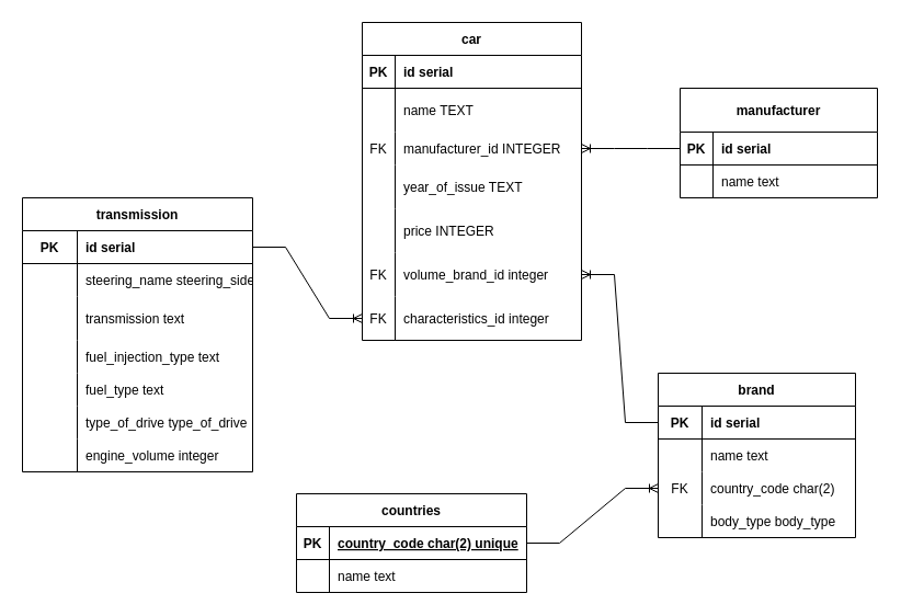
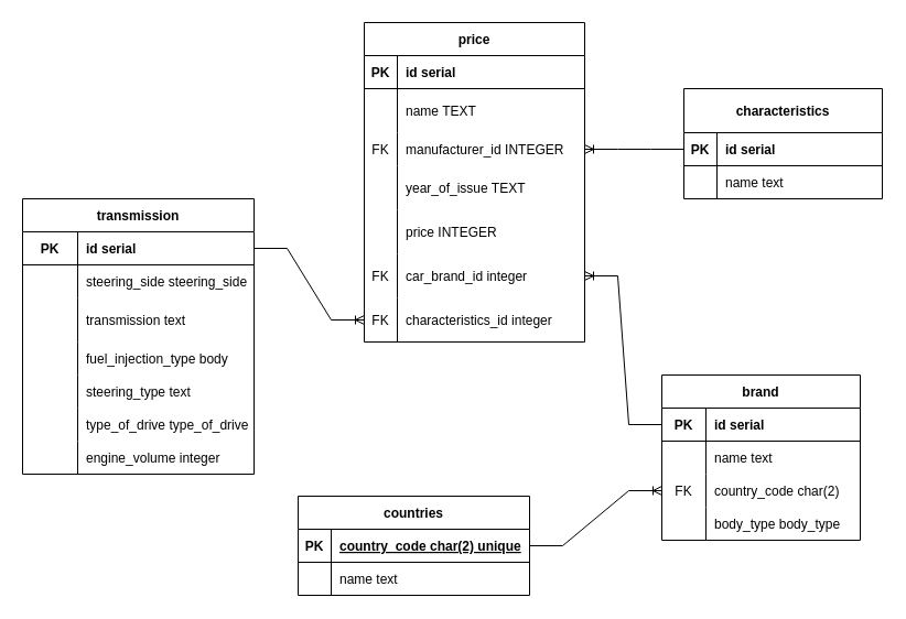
  <mxCell id="0" />
  <mxCell id="1" parent="0" />
- <mxCell id="2" value="car" style="shape=table;startSize=30;container=1;collapsible=1;childLayout=tableLayout;fixedRows=1;rowLines=0;fontStyle=1;align=center;resizeLast=1;" parent="1" vertex="1"><mxGeometry x="330" y="20" width="200" height="290" as="geometry" /></mxCell>
+ <mxCell id="2" value="price" style="shape=table;startSize=30;container=1;collapsible=1;childLayout=tableLayout;fixedRows=1;rowLines=0;fontStyle=1;align=center;resizeLast=1;" parent="1" vertex="1"><mxGeometry x="330" y="20" width="200" height="290" as="geometry" /></mxCell>
  <mxCell id="3" value="" style="shape=tableRow;horizontal=0;startSize=0;swimlaneHead=0;swimlaneBody=0;fillColor=none;collapsible=0;dropTarget=0;points=[[0,0.5],[1,0.5]];portConstraint=eastwest;top=0;left=0;right=0;bottom=1;" parent="2" vertex="1"><mxGeometry y="30" width="200" height="30" as="geometry" /></mxCell>
  <mxCell id="4" value="PK" style="shape=partialRectangle;connectable=0;fillColor=none;top=0;left=0;bottom=0;right=0;fontStyle=1;overflow=hidden;" parent="3" vertex="1"><mxGeometry width="30" height="30" as="geometry"><mxRectangle width="30" height="30" as="alternateBounds" /></mxGeometry></mxCell>
  <mxCell id="5" value="id serial" style="shape=partialRectangle;connectable=0;fillColor=none;top=0;left=0;bottom=0;right=0;align=left;spacingLeft=6;fontStyle=1;overflow=hidden;" parent="3" vertex="1"><mxGeometry x="30" width="170" height="30" as="geometry"><mxRectangle width="170" height="30" as="alternateBounds" /></mxGeometry></mxCell>
  <mxCell id="6" value="" style="shape=tableRow;horizontal=0;startSize=0;swimlaneHead=0;swimlaneBody=0;fillColor=none;collapsible=0;dropTarget=0;points=[[0,0.5],[1,0.5]];portConstraint=eastwest;top=0;left=0;right=0;bottom=0;" parent="2" vertex="1"><mxGeometry y="60" width="200" height="40" as="geometry" /></mxCell>
  <mxCell id="7" value="" style="shape=partialRectangle;connectable=0;fillColor=none;top=0;left=0;bottom=0;right=0;editable=1;overflow=hidden;" parent="6" vertex="1"><mxGeometry width="30" height="40" as="geometry"><mxRectangle width="30" height="40" as="alternateBounds" /></mxGeometry></mxCell>
  <mxCell id="8" value="name TEXT" style="shape=partialRectangle;connectable=0;fillColor=none;top=0;left=0;bottom=0;right=0;align=left;spacingLeft=6;overflow=hidden;" parent="6" vertex="1"><mxGeometry x="30" width="170" height="40" as="geometry"><mxRectangle width="170" height="40" as="alternateBounds" /></mxGeometry></mxCell>
  <mxCell id="9" value="" style="shape=tableRow;horizontal=0;startSize=0;swimlaneHead=0;swimlaneBody=0;fillColor=none;collapsible=0;dropTarget=0;points=[[0,0.5],[1,0.5]];portConstraint=eastwest;top=0;left=0;right=0;bottom=0;" parent="2" vertex="1"><mxGeometry y="100" width="200" height="30" as="geometry" /></mxCell>
  <mxCell id="10" value="FK" style="shape=partialRectangle;connectable=0;fillColor=none;top=0;left=0;bottom=0;right=0;editable=1;overflow=hidden;" parent="9" vertex="1"><mxGeometry width="30" height="30" as="geometry"><mxRectangle width="30" height="30" as="alternateBounds" /></mxGeometry></mxCell>
  <mxCell id="11" value="manufacturer_id INTEGER" style="shape=partialRectangle;connectable=0;fillColor=none;top=0;left=0;bottom=0;right=0;align=left;spacingLeft=6;overflow=hidden;" parent="9" vertex="1"><mxGeometry x="30" width="170" height="30" as="geometry"><mxRectangle width="170" height="30" as="alternateBounds" /></mxGeometry></mxCell>
  <mxCell id="12" value="" style="shape=tableRow;horizontal=0;startSize=0;swimlaneHead=0;swimlaneBody=0;fillColor=none;collapsible=0;dropTarget=0;points=[[0,0.5],[1,0.5]];portConstraint=eastwest;top=0;left=0;right=0;bottom=0;" parent="2" vertex="1"><mxGeometry y="130" width="200" height="40" as="geometry" /></mxCell>
  <mxCell id="13" value="" style="shape=partialRectangle;connectable=0;fillColor=none;top=0;left=0;bottom=0;right=0;editable=1;overflow=hidden;" parent="12" vertex="1"><mxGeometry width="30" height="40" as="geometry"><mxRectangle width="30" height="40" as="alternateBounds" /></mxGeometry></mxCell>
  <mxCell id="14" value="year_of_issue TEXT" style="shape=partialRectangle;connectable=0;fillColor=none;top=0;left=0;bottom=0;right=0;align=left;spacingLeft=6;overflow=hidden;" parent="12" vertex="1"><mxGeometry x="30" width="170" height="40" as="geometry"><mxRectangle width="170" height="40" as="alternateBounds" /></mxGeometry></mxCell>
  <mxCell id="15" style="shape=tableRow;horizontal=0;startSize=0;swimlaneHead=0;swimlaneBody=0;fillColor=none;collapsible=0;dropTarget=0;points=[[0,0.5],[1,0.5]];portConstraint=eastwest;top=0;left=0;right=0;bottom=0;" parent="2" vertex="1"><mxGeometry y="170" width="200" height="40" as="geometry" /></mxCell>
  <mxCell id="16" style="shape=partialRectangle;connectable=0;fillColor=none;top=0;left=0;bottom=0;right=0;editable=1;overflow=hidden;" parent="15" vertex="1"><mxGeometry width="30" height="40" as="geometry"><mxRectangle width="30" height="40" as="alternateBounds" /></mxGeometry></mxCell>
  <mxCell id="17" value="price INTEGER" style="shape=partialRectangle;connectable=0;fillColor=none;top=0;left=0;bottom=0;right=0;align=left;spacingLeft=6;overflow=hidden;" parent="15" vertex="1"><mxGeometry x="30" width="170" height="40" as="geometry"><mxRectangle width="170" height="40" as="alternateBounds" /></mxGeometry></mxCell>
  <mxCell id="18" style="shape=tableRow;horizontal=0;startSize=0;swimlaneHead=0;swimlaneBody=0;fillColor=none;collapsible=0;dropTarget=0;points=[[0,0.5],[1,0.5]];portConstraint=eastwest;top=0;left=0;right=0;bottom=0;" parent="2" vertex="1"><mxGeometry y="210" width="200" height="40" as="geometry" /></mxCell>
  <mxCell id="19" value="FK" style="shape=partialRectangle;connectable=0;fillColor=none;top=0;left=0;bottom=0;right=0;editable=1;overflow=hidden;" parent="18" vertex="1"><mxGeometry width="30" height="40" as="geometry"><mxRectangle width="30" height="40" as="alternateBounds" /></mxGeometry></mxCell>
- <mxCell id="20" value="volume_brand_id integer" style="shape=partialRectangle;connectable=0;fillColor=none;top=0;left=0;bottom=0;right=0;align=left;spacingLeft=6;overflow=hidden;" parent="18" vertex="1"><mxGeometry x="30" width="170" height="40" as="geometry"><mxRectangle width="170" height="40" as="alternateBounds" /></mxGeometry></mxCell>
+ <mxCell id="20" value="car_brand_id integer" style="shape=partialRectangle;connectable=0;fillColor=none;top=0;left=0;bottom=0;right=0;align=left;spacingLeft=6;overflow=hidden;" parent="18" vertex="1"><mxGeometry x="30" width="170" height="40" as="geometry"><mxRectangle width="170" height="40" as="alternateBounds" /></mxGeometry></mxCell>
  <mxCell id="21" style="shape=tableRow;horizontal=0;startSize=0;swimlaneHead=0;swimlaneBody=0;fillColor=none;collapsible=0;dropTarget=0;points=[[0,0.5],[1,0.5]];portConstraint=eastwest;top=0;left=0;right=0;bottom=0;" parent="2" vertex="1"><mxGeometry y="250" width="200" height="40" as="geometry" /></mxCell>
  <mxCell id="22" value="FK" style="shape=partialRectangle;connectable=0;fillColor=none;top=0;left=0;bottom=0;right=0;editable=1;overflow=hidden;" parent="21" vertex="1"><mxGeometry width="30" height="40" as="geometry"><mxRectangle width="30" height="40" as="alternateBounds" /></mxGeometry></mxCell>
  <mxCell id="23" value="characteristics_id integer" style="shape=partialRectangle;connectable=0;fillColor=none;top=0;left=0;bottom=0;right=0;align=left;spacingLeft=6;overflow=hidden;" parent="21" vertex="1"><mxGeometry x="30" width="170" height="40" as="geometry"><mxRectangle width="170" height="40" as="alternateBounds" /></mxGeometry></mxCell>
  <mxCell id="24" value="" style="shape=partialRectangle;connectable=0;fillColor=none;top=0;left=0;bottom=0;right=0;editable=1;overflow=hidden;" parent="1" vertex="1"><mxGeometry x="320" y="150" width="30" height="30" as="geometry"><mxRectangle width="30" height="30" as="alternateBounds" /></mxGeometry></mxCell>
  <mxCell id="25" value="" style="shape=partialRectangle;connectable=0;fillColor=none;top=0;left=0;bottom=0;right=0;editable=1;overflow=hidden;" parent="1" vertex="1"><mxGeometry x="320" y="180" width="30" height="30" as="geometry"><mxRectangle width="30" height="30" as="alternateBounds" /></mxGeometry></mxCell>
  <mxCell id="26" value="transmission" style="shape=table;startSize=30;container=1;collapsible=1;childLayout=tableLayout;fixedRows=1;rowLines=0;fontStyle=1;align=center;resizeLast=1;" parent="1" vertex="1"><mxGeometry x="20" y="180" width="210" height="250" as="geometry" /></mxCell>
  <mxCell id="27" value="" style="shape=tableRow;horizontal=0;startSize=0;swimlaneHead=0;swimlaneBody=0;fillColor=none;collapsible=0;dropTarget=0;points=[[0,0.5],[1,0.5]];portConstraint=eastwest;top=0;left=0;right=0;bottom=1;" parent="26" vertex="1"><mxGeometry y="30" width="210" height="30" as="geometry" /></mxCell>
  <mxCell id="28" value="PK" style="shape=partialRectangle;connectable=0;fillColor=none;top=0;left=0;bottom=0;right=0;fontStyle=1;overflow=hidden;" parent="27" vertex="1"><mxGeometry width="50" height="30" as="geometry"><mxRectangle width="50" height="30" as="alternateBounds" /></mxGeometry></mxCell>
  <mxCell id="29" value="id serial" style="shape=partialRectangle;connectable=0;fillColor=none;top=0;left=0;bottom=0;right=0;align=left;spacingLeft=6;fontStyle=1;overflow=hidden;" parent="27" vertex="1"><mxGeometry x="50" width="160" height="30" as="geometry"><mxRectangle width="160" height="30" as="alternateBounds" /></mxGeometry></mxCell>
  <mxCell id="30" value="" style="shape=tableRow;horizontal=0;startSize=0;swimlaneHead=0;swimlaneBody=0;fillColor=none;collapsible=0;dropTarget=0;points=[[0,0.5],[1,0.5]];portConstraint=eastwest;top=0;left=0;right=0;bottom=0;" parent="26" vertex="1"><mxGeometry y="60" width="210" height="30" as="geometry" /></mxCell>
  <mxCell id="31" value="" style="shape=partialRectangle;connectable=0;fillColor=none;top=0;left=0;bottom=0;right=0;editable=1;overflow=hidden;" parent="30" vertex="1"><mxGeometry width="50" height="30" as="geometry"><mxRectangle width="50" height="30" as="alternateBounds" /></mxGeometry></mxCell>
- <mxCell id="32" value="steering_name steering_side" style="shape=partialRectangle;connectable=0;fillColor=none;top=0;left=0;bottom=0;right=0;align=left;spacingLeft=6;overflow=hidden;" parent="30" vertex="1"><mxGeometry x="50" width="160" height="30" as="geometry"><mxRectangle width="160" height="30" as="alternateBounds" /></mxGeometry></mxCell>
+ <mxCell id="32" value="steering_side steering_side" style="shape=partialRectangle;connectable=0;fillColor=none;top=0;left=0;bottom=0;right=0;align=left;spacingLeft=6;overflow=hidden;" parent="30" vertex="1"><mxGeometry x="50" width="160" height="30" as="geometry"><mxRectangle width="160" height="30" as="alternateBounds" /></mxGeometry></mxCell>
  <mxCell id="33" value="" style="shape=tableRow;horizontal=0;startSize=0;swimlaneHead=0;swimlaneBody=0;fillColor=none;collapsible=0;dropTarget=0;points=[[0,0.5],[1,0.5]];portConstraint=eastwest;top=0;left=0;right=0;bottom=0;" parent="26" vertex="1"><mxGeometry y="90" width="210" height="40" as="geometry" /></mxCell>
  <mxCell id="34" value="" style="shape=partialRectangle;connectable=0;fillColor=none;top=0;left=0;bottom=0;right=0;editable=1;overflow=hidden;" parent="33" vertex="1"><mxGeometry width="50" height="40" as="geometry"><mxRectangle width="50" height="40" as="alternateBounds" /></mxGeometry></mxCell>
  <mxCell id="35" value="transmission text" style="shape=partialRectangle;connectable=0;fillColor=none;top=0;left=0;bottom=0;right=0;align=left;spacingLeft=6;overflow=hidden;" parent="33" vertex="1"><mxGeometry x="50" width="160" height="40" as="geometry"><mxRectangle width="160" height="40" as="alternateBounds" /></mxGeometry></mxCell>
  <mxCell id="36" value="" style="shape=tableRow;horizontal=0;startSize=0;swimlaneHead=0;swimlaneBody=0;fillColor=none;collapsible=0;dropTarget=0;points=[[0,0.5],[1,0.5]];portConstraint=eastwest;top=0;left=0;right=0;bottom=0;" parent="26" vertex="1"><mxGeometry y="130" width="210" height="30" as="geometry" /></mxCell>
  <mxCell id="37" value="" style="shape=partialRectangle;connectable=0;fillColor=none;top=0;left=0;bottom=0;right=0;editable=1;overflow=hidden;" parent="36" vertex="1"><mxGeometry width="50" height="30" as="geometry"><mxRectangle width="50" height="30" as="alternateBounds" /></mxGeometry></mxCell>
- <mxCell id="38" value="fuel_injection_type text" style="shape=partialRectangle;connectable=0;fillColor=none;top=0;left=0;bottom=0;right=0;align=left;spacingLeft=6;overflow=hidden;" parent="36" vertex="1"><mxGeometry x="50" width="160" height="30" as="geometry"><mxRectangle width="160" height="30" as="alternateBounds" /></mxGeometry></mxCell>
+ <mxCell id="38" value="fuel_injection_type body" style="shape=partialRectangle;connectable=0;fillColor=none;top=0;left=0;bottom=0;right=0;align=left;spacingLeft=6;overflow=hidden;" parent="36" vertex="1"><mxGeometry x="50" width="160" height="30" as="geometry"><mxRectangle width="160" height="30" as="alternateBounds" /></mxGeometry></mxCell>
  <mxCell id="39" style="shape=tableRow;horizontal=0;startSize=0;swimlaneHead=0;swimlaneBody=0;fillColor=none;collapsible=0;dropTarget=0;points=[[0,0.5],[1,0.5]];portConstraint=eastwest;top=0;left=0;right=0;bottom=0;" parent="26" vertex="1"><mxGeometry y="160" width="210" height="30" as="geometry" /></mxCell>
  <mxCell id="40" style="shape=partialRectangle;connectable=0;fillColor=none;top=0;left=0;bottom=0;right=0;editable=1;overflow=hidden;" parent="39" vertex="1"><mxGeometry width="50" height="30" as="geometry"><mxRectangle width="50" height="30" as="alternateBounds" /></mxGeometry></mxCell>
- <mxCell id="41" value="fuel_type text" style="shape=partialRectangle;connectable=0;fillColor=none;top=0;left=0;bottom=0;right=0;align=left;spacingLeft=6;overflow=hidden;" parent="39" vertex="1"><mxGeometry x="50" width="160" height="30" as="geometry"><mxRectangle width="160" height="30" as="alternateBounds" /></mxGeometry></mxCell>
+ <mxCell id="41" value="steering_type text" style="shape=partialRectangle;connectable=0;fillColor=none;top=0;left=0;bottom=0;right=0;align=left;spacingLeft=6;overflow=hidden;" parent="39" vertex="1"><mxGeometry x="50" width="160" height="30" as="geometry"><mxRectangle width="160" height="30" as="alternateBounds" /></mxGeometry></mxCell>
  <mxCell id="42" style="shape=tableRow;horizontal=0;startSize=0;swimlaneHead=0;swimlaneBody=0;fillColor=none;collapsible=0;dropTarget=0;points=[[0,0.5],[1,0.5]];portConstraint=eastwest;top=0;left=0;right=0;bottom=0;" parent="26" vertex="1"><mxGeometry y="190" width="210" height="30" as="geometry" /></mxCell>
  <mxCell id="43" style="shape=partialRectangle;connectable=0;fillColor=none;top=0;left=0;bottom=0;right=0;editable=1;overflow=hidden;" parent="42" vertex="1"><mxGeometry width="50" height="30" as="geometry"><mxRectangle width="50" height="30" as="alternateBounds" /></mxGeometry></mxCell>
  <mxCell id="44" value="type_of_drive type_of_drive" style="shape=partialRectangle;connectable=0;fillColor=none;top=0;left=0;bottom=0;right=0;align=left;spacingLeft=6;overflow=hidden;" parent="42" vertex="1"><mxGeometry x="50" width="160" height="30" as="geometry"><mxRectangle width="160" height="30" as="alternateBounds" /></mxGeometry></mxCell>
  <mxCell id="45" style="shape=tableRow;horizontal=0;startSize=0;swimlaneHead=0;swimlaneBody=0;fillColor=none;collapsible=0;dropTarget=0;points=[[0,0.5],[1,0.5]];portConstraint=eastwest;top=0;left=0;right=0;bottom=0;" vertex="1" parent="26"><mxGeometry y="220" width="210" height="30" as="geometry" /></mxCell>
  <mxCell id="46" style="shape=partialRectangle;connectable=0;fillColor=none;top=0;left=0;bottom=0;right=0;editable=1;overflow=hidden;" vertex="1" parent="45"><mxGeometry width="50" height="30" as="geometry"><mxRectangle width="50" height="30" as="alternateBounds" /></mxGeometry></mxCell>
  <mxCell id="47" value="engine_volume integer" style="shape=partialRectangle;connectable=0;fillColor=none;top=0;left=0;bottom=0;right=0;align=left;spacingLeft=6;overflow=hidden;" vertex="1" parent="45"><mxGeometry x="50" width="160" height="30" as="geometry"><mxRectangle width="160" height="30" as="alternateBounds" /></mxGeometry></mxCell>
  <mxCell id="48" value="brand" style="shape=table;startSize=30;container=1;collapsible=1;childLayout=tableLayout;fixedRows=1;rowLines=0;fontStyle=1;align=center;resizeLast=1;" parent="1" vertex="1"><mxGeometry x="600" y="340" width="180" height="150" as="geometry" /></mxCell>
  <mxCell id="49" value="" style="shape=tableRow;horizontal=0;startSize=0;swimlaneHead=0;swimlaneBody=0;fillColor=none;collapsible=0;dropTarget=0;points=[[0,0.5],[1,0.5]];portConstraint=eastwest;top=0;left=0;right=0;bottom=1;" parent="48" vertex="1"><mxGeometry y="30" width="180" height="30" as="geometry" /></mxCell>
  <mxCell id="50" value="PK" style="shape=partialRectangle;connectable=0;fillColor=none;top=0;left=0;bottom=0;right=0;fontStyle=1;overflow=hidden;" parent="49" vertex="1"><mxGeometry width="40" height="30" as="geometry"><mxRectangle width="40" height="30" as="alternateBounds" /></mxGeometry></mxCell>
  <mxCell id="51" value="id serial" style="shape=partialRectangle;connectable=0;fillColor=none;top=0;left=0;bottom=0;right=0;align=left;spacingLeft=6;fontStyle=1;overflow=hidden;" parent="49" vertex="1"><mxGeometry x="40" width="140" height="30" as="geometry"><mxRectangle width="140" height="30" as="alternateBounds" /></mxGeometry></mxCell>
  <mxCell id="52" value="" style="shape=tableRow;horizontal=0;startSize=0;swimlaneHead=0;swimlaneBody=0;fillColor=none;collapsible=0;dropTarget=0;points=[[0,0.5],[1,0.5]];portConstraint=eastwest;top=0;left=0;right=0;bottom=0;" parent="48" vertex="1"><mxGeometry y="60" width="180" height="30" as="geometry" /></mxCell>
  <mxCell id="53" value="" style="shape=partialRectangle;connectable=0;fillColor=none;top=0;left=0;bottom=0;right=0;editable=1;overflow=hidden;" parent="52" vertex="1"><mxGeometry width="40" height="30" as="geometry"><mxRectangle width="40" height="30" as="alternateBounds" /></mxGeometry></mxCell>
  <mxCell id="54" value="name text" style="shape=partialRectangle;connectable=0;fillColor=none;top=0;left=0;bottom=0;right=0;align=left;spacingLeft=6;overflow=hidden;" parent="52" vertex="1"><mxGeometry x="40" width="140" height="30" as="geometry"><mxRectangle width="140" height="30" as="alternateBounds" /></mxGeometry></mxCell>
  <mxCell id="55" value="" style="shape=tableRow;horizontal=0;startSize=0;swimlaneHead=0;swimlaneBody=0;fillColor=none;collapsible=0;dropTarget=0;points=[[0,0.5],[1,0.5]];portConstraint=eastwest;top=0;left=0;right=0;bottom=0;" parent="48" vertex="1"><mxGeometry y="90" width="180" height="30" as="geometry" /></mxCell>
  <mxCell id="56" value="FK" style="shape=partialRectangle;connectable=0;fillColor=none;top=0;left=0;bottom=0;right=0;editable=1;overflow=hidden;" parent="55" vertex="1"><mxGeometry width="40" height="30" as="geometry"><mxRectangle width="40" height="30" as="alternateBounds" /></mxGeometry></mxCell>
  <mxCell id="57" value="country_code char(2)" style="shape=partialRectangle;connectable=0;fillColor=none;top=0;left=0;bottom=0;right=0;align=left;spacingLeft=6;overflow=hidden;" parent="55" vertex="1"><mxGeometry x="40" width="140" height="30" as="geometry"><mxRectangle width="140" height="30" as="alternateBounds" /></mxGeometry></mxCell>
  <mxCell id="58" value="" style="shape=tableRow;horizontal=0;startSize=0;swimlaneHead=0;swimlaneBody=0;fillColor=none;collapsible=0;dropTarget=0;points=[[0,0.5],[1,0.5]];portConstraint=eastwest;top=0;left=0;right=0;bottom=0;" parent="48" vertex="1"><mxGeometry y="120" width="180" height="30" as="geometry" /></mxCell>
  <mxCell id="59" value="" style="shape=partialRectangle;connectable=0;fillColor=none;top=0;left=0;bottom=0;right=0;editable=1;overflow=hidden;" parent="58" vertex="1"><mxGeometry width="40" height="30" as="geometry"><mxRectangle width="40" height="30" as="alternateBounds" /></mxGeometry></mxCell>
  <mxCell id="60" value="body_type body_type" style="shape=partialRectangle;connectable=0;fillColor=none;top=0;left=0;bottom=0;right=0;align=left;spacingLeft=6;overflow=hidden;" parent="58" vertex="1"><mxGeometry x="40" width="140" height="30" as="geometry"><mxRectangle width="140" height="30" as="alternateBounds" /></mxGeometry></mxCell>
  <mxCell id="61" value="" style="edgeStyle=entityRelationEdgeStyle;fontSize=12;html=1;endArrow=ERoneToMany;rounded=0;exitX=0;exitY=0.5;exitDx=0;exitDy=0;entryX=1;entryY=0.5;entryDx=0;entryDy=0;" parent="1" source="70" target="9" edge="1"><mxGeometry width="100" height="100" relative="1" as="geometry"><mxPoint x="450" y="270" as="sourcePoint" /><mxPoint x="550" y="170" as="targetPoint" /></mxGeometry></mxCell>
  <mxCell id="62" value="countries" style="shape=table;startSize=30;container=1;collapsible=1;childLayout=tableLayout;fixedRows=1;rowLines=0;fontStyle=1;align=center;resizeLast=1;" parent="1" vertex="1"><mxGeometry x="270" y="450" width="210" height="90" as="geometry" /></mxCell>
  <mxCell id="63" value="" style="shape=tableRow;horizontal=0;startSize=0;swimlaneHead=0;swimlaneBody=0;fillColor=none;collapsible=0;dropTarget=0;points=[[0,0.5],[1,0.5]];portConstraint=eastwest;top=0;left=0;right=0;bottom=1;" parent="62" vertex="1"><mxGeometry y="30" width="210" height="30" as="geometry" /></mxCell>
  <mxCell id="64" value="PK" style="shape=partialRectangle;connectable=0;fillColor=none;top=0;left=0;bottom=0;right=0;fontStyle=1;overflow=hidden;" parent="63" vertex="1"><mxGeometry width="30" height="30" as="geometry"><mxRectangle width="30" height="30" as="alternateBounds" /></mxGeometry></mxCell>
  <mxCell id="65" value="country_code char(2) unique" style="shape=partialRectangle;connectable=0;fillColor=none;top=0;left=0;bottom=0;right=0;align=left;spacingLeft=6;fontStyle=5;overflow=hidden;" parent="63" vertex="1"><mxGeometry x="30" width="180" height="30" as="geometry"><mxRectangle width="180" height="30" as="alternateBounds" /></mxGeometry></mxCell>
  <mxCell id="66" value="" style="shape=tableRow;horizontal=0;startSize=0;swimlaneHead=0;swimlaneBody=0;fillColor=none;collapsible=0;dropTarget=0;points=[[0,0.5],[1,0.5]];portConstraint=eastwest;top=0;left=0;right=0;bottom=0;" parent="62" vertex="1"><mxGeometry y="60" width="210" height="30" as="geometry" /></mxCell>
  <mxCell id="67" value="" style="shape=partialRectangle;connectable=0;fillColor=none;top=0;left=0;bottom=0;right=0;editable=1;overflow=hidden;" parent="66" vertex="1"><mxGeometry width="30" height="30" as="geometry"><mxRectangle width="30" height="30" as="alternateBounds" /></mxGeometry></mxCell>
  <mxCell id="68" value="name text" style="shape=partialRectangle;connectable=0;fillColor=none;top=0;left=0;bottom=0;right=0;align=left;spacingLeft=6;overflow=hidden;" parent="66" vertex="1"><mxGeometry x="30" width="180" height="30" as="geometry"><mxRectangle width="180" height="30" as="alternateBounds" /></mxGeometry></mxCell>
- <mxCell id="69" value="manufacturer" style="shape=table;startSize=40;container=1;collapsible=1;childLayout=tableLayout;fixedRows=1;rowLines=0;fontStyle=1;align=center;resizeLast=1;" parent="1" vertex="1"><mxGeometry x="620" y="80" width="180" height="100" as="geometry" /></mxCell>
+ <mxCell id="69" value="characteristics" style="shape=table;startSize=40;container=1;collapsible=1;childLayout=tableLayout;fixedRows=1;rowLines=0;fontStyle=1;align=center;resizeLast=1;" parent="1" vertex="1"><mxGeometry x="620" y="80" width="180" height="100" as="geometry" /></mxCell>
  <mxCell id="70" value="" style="shape=tableRow;horizontal=0;startSize=0;swimlaneHead=0;swimlaneBody=0;fillColor=none;collapsible=0;dropTarget=0;points=[[0,0.5],[1,0.5]];portConstraint=eastwest;top=0;left=0;right=0;bottom=1;" parent="69" vertex="1"><mxGeometry y="40" width="180" height="30" as="geometry" /></mxCell>
  <mxCell id="71" value="PK" style="shape=partialRectangle;connectable=0;fillColor=none;top=0;left=0;bottom=0;right=0;fontStyle=1;overflow=hidden;" parent="70" vertex="1"><mxGeometry width="30" height="30" as="geometry"><mxRectangle width="30" height="30" as="alternateBounds" /></mxGeometry></mxCell>
  <mxCell id="72" value="id serial" style="shape=partialRectangle;connectable=0;fillColor=none;top=0;left=0;bottom=0;right=0;align=left;spacingLeft=6;fontStyle=1;overflow=hidden;" parent="70" vertex="1"><mxGeometry x="30" width="150" height="30" as="geometry"><mxRectangle width="150" height="30" as="alternateBounds" /></mxGeometry></mxCell>
  <mxCell id="73" value="" style="shape=tableRow;horizontal=0;startSize=0;swimlaneHead=0;swimlaneBody=0;fillColor=none;collapsible=0;dropTarget=0;points=[[0,0.5],[1,0.5]];portConstraint=eastwest;top=0;left=0;right=0;bottom=0;" parent="69" vertex="1"><mxGeometry y="70" width="180" height="30" as="geometry" /></mxCell>
  <mxCell id="74" value="" style="shape=partialRectangle;connectable=0;fillColor=none;top=0;left=0;bottom=0;right=0;editable=1;overflow=hidden;" parent="73" vertex="1"><mxGeometry width="30" height="30" as="geometry"><mxRectangle width="30" height="30" as="alternateBounds" /></mxGeometry></mxCell>
  <mxCell id="75" value="name text" style="shape=partialRectangle;connectable=0;fillColor=none;top=0;left=0;bottom=0;right=0;align=left;spacingLeft=6;overflow=hidden;" parent="73" vertex="1"><mxGeometry x="30" width="150" height="30" as="geometry"><mxRectangle width="150" height="30" as="alternateBounds" /></mxGeometry></mxCell>
  <mxCell id="76" value="" style="edgeStyle=entityRelationEdgeStyle;fontSize=12;html=1;endArrow=ERoneToMany;rounded=0;entryX=0;entryY=0.5;entryDx=0;entryDy=0;exitX=1;exitY=0.5;exitDx=0;exitDy=0;" parent="1" source="27" target="21" edge="1"><mxGeometry width="100" height="100" relative="1" as="geometry"><mxPoint x="360" y="380" as="sourcePoint" /><mxPoint x="460" y="280" as="targetPoint" /></mxGeometry></mxCell>
  <mxCell id="77" value="" style="edgeStyle=entityRelationEdgeStyle;fontSize=12;html=1;endArrow=ERoneToMany;rounded=0;exitX=0;exitY=0.5;exitDx=0;exitDy=0;entryX=1;entryY=0.5;entryDx=0;entryDy=0;" parent="1" source="49" target="18" edge="1"><mxGeometry width="100" height="100" relative="1" as="geometry"><mxPoint x="370" y="370" as="sourcePoint" /><mxPoint x="470" y="270" as="targetPoint" /></mxGeometry></mxCell>
  <mxCell id="78" value="" style="edgeStyle=entityRelationEdgeStyle;fontSize=12;html=1;endArrow=ERoneToMany;rounded=0;entryX=0;entryY=0.5;entryDx=0;entryDy=0;exitX=1;exitY=0.5;exitDx=0;exitDy=0;" parent="1" source="63" target="55" edge="1"><mxGeometry width="100" height="100" relative="1" as="geometry"><mxPoint x="370" y="420" as="sourcePoint" /><mxPoint x="470" y="320" as="targetPoint" /></mxGeometry></mxCell>
